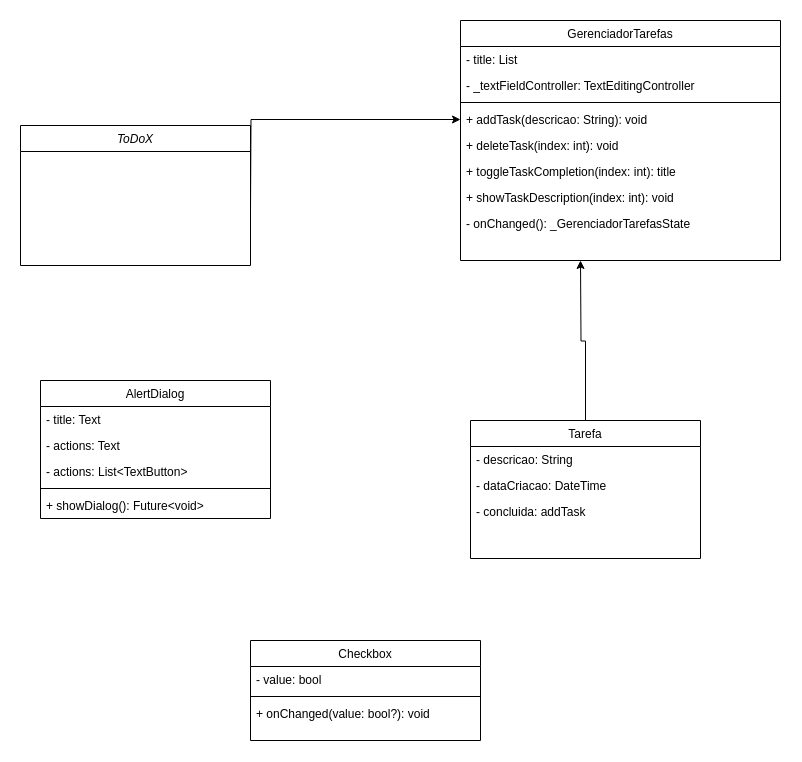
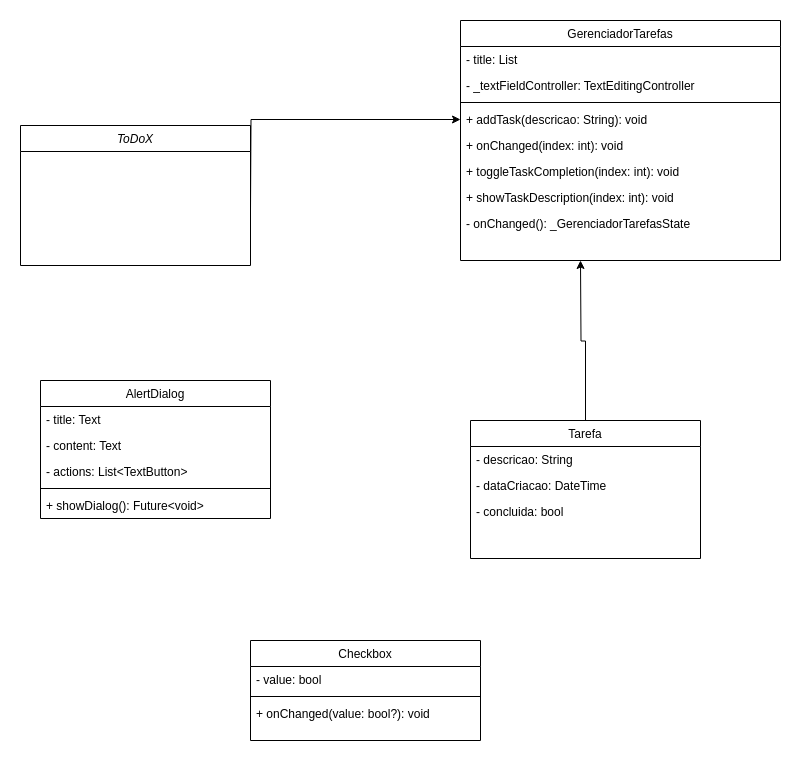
  <mxCell id="0" />
  <mxCell id="1" parent="0" />
  <mxCell id="2" value="ToDoX" style="swimlane;fontStyle=2;align=center;verticalAlign=top;childLayout=stackLayout;horizontal=1;startSize=26;horizontalStack=0;resizeParent=1;resizeLast=0;collapsible=1;marginBottom=0;rounded=0;shadow=0;strokeWidth=1;" parent="1" vertex="1"><mxGeometry x="20" y="125" width="230" height="140" as="geometry"><mxRectangle x="230" y="140" width="160" height="26" as="alternateBounds" /></mxGeometry></mxCell>
  <mxCell id="3" value="GerenciadorTarefas" style="swimlane;fontStyle=0;align=center;verticalAlign=top;childLayout=stackLayout;horizontal=1;startSize=26;horizontalStack=0;resizeParent=1;resizeLast=0;collapsible=1;marginBottom=0;rounded=0;shadow=0;strokeWidth=1;" parent="1" vertex="1"><mxGeometry x="460" y="20" width="320" height="240" as="geometry"><mxRectangle x="450" y="320" width="160" height="26" as="alternateBounds" /></mxGeometry></mxCell>
  <mxCell id="4" value="- title: List" style="text;align=left;verticalAlign=top;spacingLeft=4;spacingRight=4;overflow=hidden;rotatable=0;points=[[0,0.5],[1,0.5]];portConstraint=eastwest;" parent="3" vertex="1"><mxGeometry y="26" width="320" height="26" as="geometry" /></mxCell>
  <mxCell id="5" value="- _textFieldController: TextEditingController " style="text;align=left;verticalAlign=top;spacingLeft=4;spacingRight=4;overflow=hidden;rotatable=0;points=[[0,0.5],[1,0.5]];portConstraint=eastwest;" parent="3" vertex="1"><mxGeometry y="52" width="320" height="26" as="geometry" /></mxCell>
  <mxCell id="6" value="" style="line;html=1;strokeWidth=1;align=left;verticalAlign=middle;spacingTop=-1;spacingLeft=3;spacingRight=3;rotatable=0;labelPosition=right;points=[];portConstraint=eastwest;" parent="3" vertex="1"><mxGeometry y="78" width="320" height="8" as="geometry" /></mxCell>
  <mxCell id="7" value="+ addTask(descricao: String): void " style="text;align=left;verticalAlign=top;spacingLeft=4;spacingRight=4;overflow=hidden;rotatable=0;points=[[0,0.5],[1,0.5]];portConstraint=eastwest;" parent="3" vertex="1"><mxGeometry y="86" width="320" height="26" as="geometry" /></mxCell>
- <mxCell id="8" value="+ deleteTask(index: int): void" style="text;align=left;verticalAlign=top;spacingLeft=4;spacingRight=4;overflow=hidden;rotatable=0;points=[[0,0.5],[1,0.5]];portConstraint=eastwest;" parent="3" vertex="1"><mxGeometry y="112" width="320" height="26" as="geometry" /></mxCell>
- <mxCell id="9" value=" + toggleTaskCompletion(index: int): title " style="text;align=left;verticalAlign=top;spacingLeft=4;spacingRight=4;overflow=hidden;rotatable=0;points=[[0,0.5],[1,0.5]];portConstraint=eastwest;" parent="3" vertex="1"><mxGeometry y="138" width="320" height="26" as="geometry" /></mxCell>
+ <mxCell id="8" value="+ onChanged(index: int): void" style="text;align=left;verticalAlign=top;spacingLeft=4;spacingRight=4;overflow=hidden;rotatable=0;points=[[0,0.5],[1,0.5]];portConstraint=eastwest;" parent="3" vertex="1"><mxGeometry y="112" width="320" height="26" as="geometry" /></mxCell>
+ <mxCell id="9" value=" + toggleTaskCompletion(index: int): void " style="text;align=left;verticalAlign=top;spacingLeft=4;spacingRight=4;overflow=hidden;rotatable=0;points=[[0,0.5],[1,0.5]];portConstraint=eastwest;" parent="3" vertex="1"><mxGeometry y="138" width="320" height="26" as="geometry" /></mxCell>
  <mxCell id="10" value="+ showTaskDescription(index: int): void " style="text;align=left;verticalAlign=top;spacingLeft=4;spacingRight=4;overflow=hidden;rotatable=0;points=[[0,0.5],[1,0.5]];portConstraint=eastwest;" vertex="1" parent="3"><mxGeometry y="164" width="320" height="26" as="geometry" /></mxCell>
  <mxCell id="11" value="- onChanged(): _GerenciadorTarefasState" style="text;align=left;verticalAlign=top;spacingLeft=4;spacingRight=4;overflow=hidden;rotatable=0;points=[[0,0.5],[1,0.5]];portConstraint=eastwest;" vertex="1" parent="3"><mxGeometry y="190" width="320" height="26" as="geometry" /></mxCell>
  <mxCell id="12" style="edgeStyle=orthogonalEdgeStyle;rounded=0;orthogonalLoop=1;jettySize=auto;html=1;exitX=0.5;exitY=0;exitDx=0;exitDy=0;" edge="1" parent="1" source="13"><mxGeometry relative="1" as="geometry"><mxPoint x="580" y="260" as="targetPoint" /></mxGeometry></mxCell>
  <mxCell id="13" value="Tarefa" style="swimlane;fontStyle=0;align=center;verticalAlign=top;childLayout=stackLayout;horizontal=1;startSize=26;horizontalStack=0;resizeParent=1;resizeLast=0;collapsible=1;marginBottom=0;rounded=0;shadow=0;strokeWidth=1;" parent="1" vertex="1"><mxGeometry x="470" y="420" width="230" height="138" as="geometry"><mxRectangle x="550" y="140" width="160" height="26" as="alternateBounds" /></mxGeometry></mxCell>
  <mxCell id="14" value="- descricao: String" style="text;align=left;verticalAlign=top;spacingLeft=4;spacingRight=4;overflow=hidden;rotatable=0;points=[[0,0.5],[1,0.5]];portConstraint=eastwest;" parent="13" vertex="1"><mxGeometry y="26" width="230" height="26" as="geometry" /></mxCell>
  <mxCell id="15" value="- dataCriacao: DateTime" style="text;align=left;verticalAlign=top;spacingLeft=4;spacingRight=4;overflow=hidden;rotatable=0;points=[[0,0.5],[1,0.5]];portConstraint=eastwest;" parent="13" vertex="1"><mxGeometry y="52" width="230" height="26" as="geometry" /></mxCell>
- <mxCell id="16" value="- concluida: addTask" style="text;align=left;verticalAlign=top;spacingLeft=4;spacingRight=4;overflow=hidden;rotatable=0;points=[[0,0.5],[1,0.5]];portConstraint=eastwest;" parent="13" vertex="1"><mxGeometry y="78" width="230" height="26" as="geometry" /></mxCell>
+ <mxCell id="16" value="- concluida: bool" style="text;align=left;verticalAlign=top;spacingLeft=4;spacingRight=4;overflow=hidden;rotatable=0;points=[[0,0.5],[1,0.5]];portConstraint=eastwest;" parent="13" vertex="1"><mxGeometry y="78" width="230" height="26" as="geometry" /></mxCell>
  <mxCell id="17" style="edgeStyle=orthogonalEdgeStyle;rounded=0;orthogonalLoop=1;jettySize=auto;html=1;exitX=1;exitY=0.5;exitDx=0;exitDy=0;entryX=0;entryY=0.5;entryDx=0;entryDy=0;" parent="1" target="7" edge="1"><mxGeometry relative="1" as="geometry"><mxPoint x="250" y="209" as="sourcePoint" /></mxGeometry></mxCell>
  <mxCell id="18" value="AlertDialog" style="swimlane;fontStyle=0;align=center;verticalAlign=top;childLayout=stackLayout;horizontal=1;startSize=26;horizontalStack=0;resizeParent=1;resizeLast=0;collapsible=1;marginBottom=0;rounded=0;shadow=0;strokeWidth=1;" vertex="1" parent="1"><mxGeometry x="40" y="380" width="230" height="138" as="geometry"><mxRectangle x="550" y="140" width="160" height="26" as="alternateBounds" /></mxGeometry></mxCell>
  <mxCell id="19" value="- title: Text" style="text;align=left;verticalAlign=top;spacingLeft=4;spacingRight=4;overflow=hidden;rotatable=0;points=[[0,0.5],[1,0.5]];portConstraint=eastwest;" vertex="1" parent="18"><mxGeometry y="26" width="230" height="26" as="geometry" /></mxCell>
- <mxCell id="20" value="- actions: Text" style="text;align=left;verticalAlign=top;spacingLeft=4;spacingRight=4;overflow=hidden;rotatable=0;points=[[0,0.5],[1,0.5]];portConstraint=eastwest;" vertex="1" parent="18"><mxGeometry y="52" width="230" height="26" as="geometry" /></mxCell>
+ <mxCell id="20" value="- content: Text" style="text;align=left;verticalAlign=top;spacingLeft=4;spacingRight=4;overflow=hidden;rotatable=0;points=[[0,0.5],[1,0.5]];portConstraint=eastwest;" vertex="1" parent="18"><mxGeometry y="52" width="230" height="26" as="geometry" /></mxCell>
  <mxCell id="21" value="- actions: List&lt;TextButton&gt; " style="text;align=left;verticalAlign=top;spacingLeft=4;spacingRight=4;overflow=hidden;rotatable=0;points=[[0,0.5],[1,0.5]];portConstraint=eastwest;" vertex="1" parent="18"><mxGeometry y="78" width="230" height="26" as="geometry" /></mxCell>
  <mxCell id="22" value="" style="line;html=1;strokeWidth=1;align=left;verticalAlign=middle;spacingTop=-1;spacingLeft=3;spacingRight=3;rotatable=0;labelPosition=right;points=[];portConstraint=eastwest;" vertex="1" parent="18"><mxGeometry y="104" width="230" height="8" as="geometry" /></mxCell>
  <mxCell id="23" value="+ showDialog(): Future&lt;void&gt;" style="text;align=left;verticalAlign=top;spacingLeft=4;spacingRight=4;overflow=hidden;rotatable=0;points=[[0,0.5],[1,0.5]];portConstraint=eastwest;" vertex="1" parent="18"><mxGeometry y="112" width="230" height="26" as="geometry" /></mxCell>
  <mxCell id="24" value="Checkbox" style="swimlane;fontStyle=0;align=center;verticalAlign=top;childLayout=stackLayout;horizontal=1;startSize=26;horizontalStack=0;resizeParent=1;resizeLast=0;collapsible=1;marginBottom=0;rounded=0;shadow=0;strokeWidth=1;" vertex="1" parent="1"><mxGeometry x="250" y="640" width="230" height="100" as="geometry"><mxRectangle x="550" y="140" width="160" height="26" as="alternateBounds" /></mxGeometry></mxCell>
  <mxCell id="25" value="- value: bool" style="text;align=left;verticalAlign=top;spacingLeft=4;spacingRight=4;overflow=hidden;rotatable=0;points=[[0,0.5],[1,0.5]];portConstraint=eastwest;" vertex="1" parent="24"><mxGeometry y="26" width="230" height="26" as="geometry" /></mxCell>
  <mxCell id="26" value="" style="line;html=1;strokeWidth=1;align=left;verticalAlign=middle;spacingTop=-1;spacingLeft=3;spacingRight=3;rotatable=0;labelPosition=right;points=[];portConstraint=eastwest;" vertex="1" parent="24"><mxGeometry y="52" width="230" height="8" as="geometry" /></mxCell>
  <mxCell id="27" value="+ onChanged(value: bool?): void" style="text;align=left;verticalAlign=top;spacingLeft=4;spacingRight=4;overflow=hidden;rotatable=0;points=[[0,0.5],[1,0.5]];portConstraint=eastwest;" vertex="1" parent="24"><mxGeometry y="60" width="230" height="26" as="geometry" /></mxCell>
